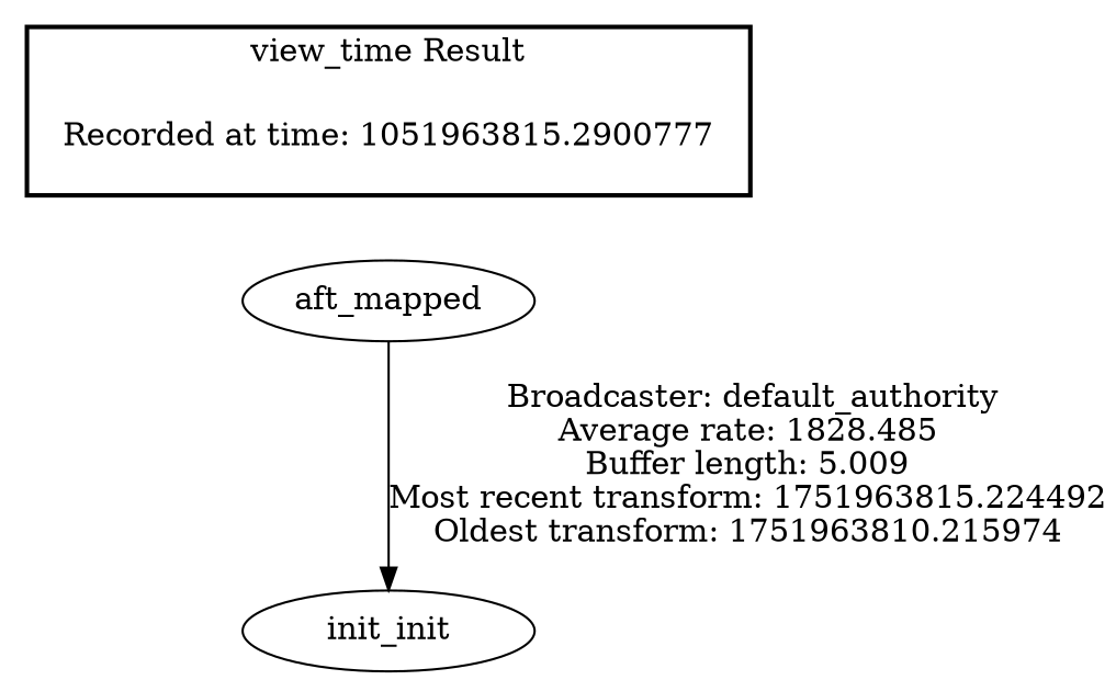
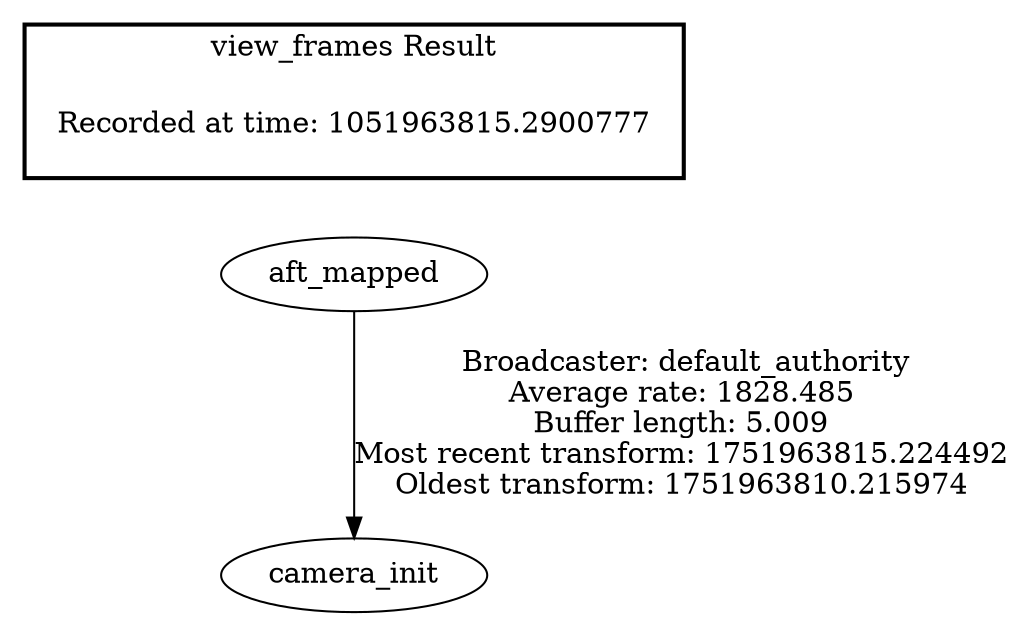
  digraph {
    n1 [label="Recorded at time: 1051963815.2900777" shape=plaintext]
    aft_mapped
-   camera_init [label=init_init]
+   camera_init
    subgraph cluster_1 {
      color=black
-     label="view_time Result"
+     label="view_frames Result"
      style=bold
      n1
    }
    n1 -> aft_mapped [style=invis]
    aft_mapped -> camera_init [label=" Broadcaster: default_authority\nAverage rate: 1828.485\nBuffer length: 5.009\nMost recent transform: 1751963815.224492\nOldest transform: 1751963810.215974\n"]
  }
